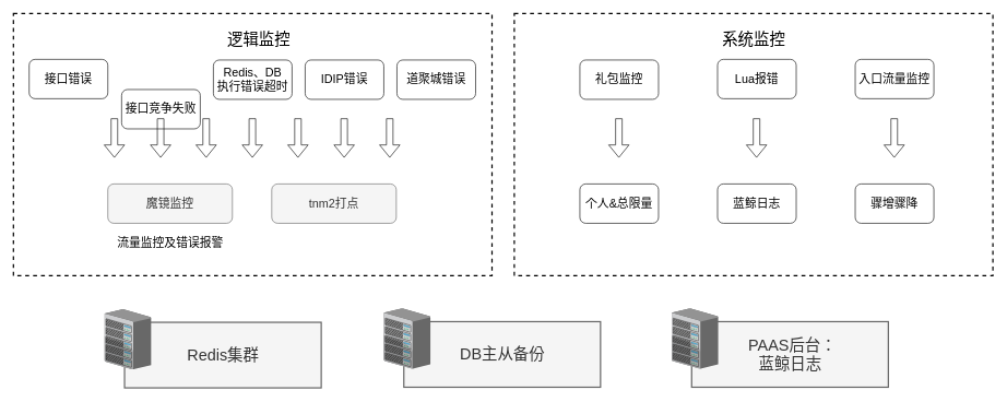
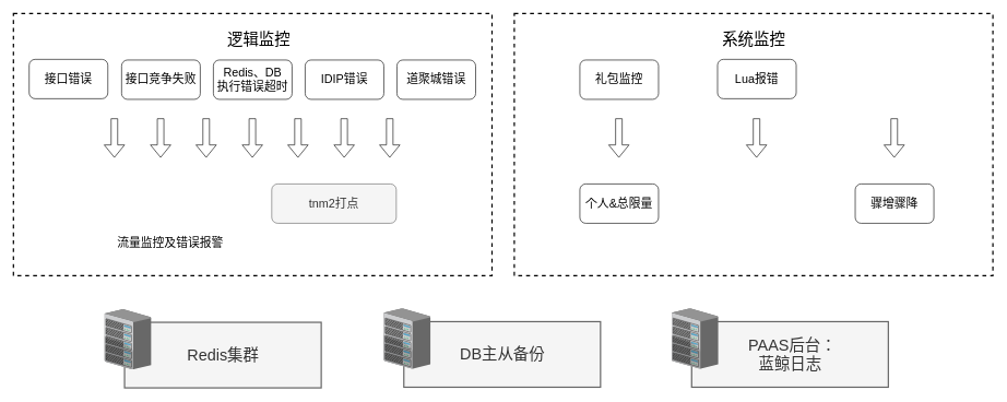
  <mxCell id="0" />
  <mxCell id="1" parent="0" />
  <mxCell id="2" value="" style="rounded=0;whiteSpace=wrap;html=1;fontSize=18;dashed=1;strokeWidth=2;fillColor=none;" vertex="1" parent="1"><mxGeometry x="20" y="20" width="730" height="400" as="geometry" /></mxCell>
  <mxCell id="3" value="&lt;font style=&quot;font-size: 18px;&quot;&gt;接口错误&lt;/font&gt;" style="rounded=1;whiteSpace=wrap;html=1;" vertex="1" parent="1"><mxGeometry x="44" y="90" width="120" height="60" as="geometry" /></mxCell>
- <mxCell id="4" value="&lt;font style=&quot;font-size: 18px;&quot;&gt;接口竞争失败&lt;/font&gt;" style="rounded=1;whiteSpace=wrap;html=1;" vertex="1" parent="1"><mxGeometry x="185" y="136" width="120" height="60" as="geometry" /></mxCell>
+ <mxCell id="4" value="&lt;font style=&quot;font-size: 18px;&quot;&gt;接口竞争失败&lt;/font&gt;" style="rounded=1;whiteSpace=wrap;html=1;" vertex="1" parent="1"><mxGeometry x="185" y="91" width="120" height="60" as="geometry" /></mxCell>
  <mxCell id="5" value="&lt;font style=&quot;font-size: 18px;&quot;&gt;Redis、DB&lt;br&gt;执行错误超时&lt;/font&gt;" style="rounded=1;whiteSpace=wrap;html=1;" vertex="1" parent="1"><mxGeometry x="325" y="91" width="120" height="60" as="geometry" /></mxCell>
  <mxCell id="6" value="&lt;font style=&quot;font-size: 18px;&quot;&gt;IDIP错误&lt;/font&gt;" style="rounded=1;whiteSpace=wrap;html=1;" vertex="1" parent="1"><mxGeometry x="465" y="91" width="120" height="60" as="geometry" /></mxCell>
  <mxCell id="7" value="&lt;font style=&quot;font-size: 18px;&quot;&gt;道聚城错误&lt;/font&gt;" style="rounded=1;whiteSpace=wrap;html=1;" vertex="1" parent="1"><mxGeometry x="605" y="91" width="120" height="60" as="geometry" /></mxCell>
- <mxCell id="8" value="&lt;font style=&quot;font-size: 18px;&quot;&gt;魔镜监控&lt;/font&gt;" style="rounded=1;whiteSpace=wrap;html=1;fillColor=#f5f5f5;fontColor=#333333;strokeColor=#666666;" vertex="1" parent="1"><mxGeometry x="164" y="280" width="190" height="60" as="geometry" /></mxCell>
  <mxCell id="9" value="&lt;font style=&quot;font-size: 18px;&quot;&gt;tnm2打点&lt;/font&gt;" style="rounded=1;whiteSpace=wrap;html=1;fillColor=#f5f5f5;fontColor=#333333;strokeColor=#666666;" vertex="1" parent="1"><mxGeometry x="414" y="280" width="190" height="60" as="geometry" /></mxCell>
  <mxCell id="10" value="流量监控及错误报警" style="text;html=1;align=center;verticalAlign=middle;resizable=0;points=[];autosize=1;strokeColor=none;fillColor=none;fontSize=18;" vertex="1" parent="1"><mxGeometry x="164" y="350" width="190" height="40" as="geometry" /></mxCell>
  <mxCell id="11" value="" style="shape=flexArrow;endArrow=classic;html=1;rounded=0;fontSize=18;" edge="1" parent="1"><mxGeometry width="50" height="50" relative="1" as="geometry"><mxPoint x="174" y="180" as="sourcePoint" /><mxPoint x="174" y="240" as="targetPoint" /></mxGeometry></mxCell>
  <mxCell id="12" value="" style="shape=flexArrow;endArrow=classic;html=1;rounded=0;fontSize=18;" edge="1" parent="1"><mxGeometry width="50" height="50" relative="1" as="geometry"><mxPoint x="384.5" y="180" as="sourcePoint" /><mxPoint x="384.5" y="240" as="targetPoint" /></mxGeometry></mxCell>
  <mxCell id="13" value="" style="shape=flexArrow;endArrow=classic;html=1;rounded=0;fontSize=18;" edge="1" parent="1"><mxGeometry width="50" height="50" relative="1" as="geometry"><mxPoint x="454" y="180" as="sourcePoint" /><mxPoint x="454" y="240" as="targetPoint" /></mxGeometry></mxCell>
  <mxCell id="14" value="" style="shape=flexArrow;endArrow=classic;html=1;rounded=0;fontSize=18;" edge="1" parent="1"><mxGeometry width="50" height="50" relative="1" as="geometry"><mxPoint x="524.5" y="180" as="sourcePoint" /><mxPoint x="524.5" y="240" as="targetPoint" /></mxGeometry></mxCell>
  <mxCell id="15" value="" style="shape=flexArrow;endArrow=classic;html=1;rounded=0;fontSize=18;" edge="1" parent="1"><mxGeometry width="50" height="50" relative="1" as="geometry"><mxPoint x="594" y="180" as="sourcePoint" /><mxPoint x="594" y="240" as="targetPoint" /></mxGeometry></mxCell>
  <mxCell id="16" value="" style="shape=flexArrow;endArrow=classic;html=1;rounded=0;fontSize=18;" edge="1" parent="1"><mxGeometry width="50" height="50" relative="1" as="geometry"><mxPoint x="244.5" y="180" as="sourcePoint" /><mxPoint x="244.5" y="240" as="targetPoint" /></mxGeometry></mxCell>
  <mxCell id="17" value="" style="shape=flexArrow;endArrow=classic;html=1;rounded=0;fontSize=18;" edge="1" parent="1"><mxGeometry width="50" height="50" relative="1" as="geometry"><mxPoint x="314" y="180" as="sourcePoint" /><mxPoint x="314" y="240" as="targetPoint" /></mxGeometry></mxCell>
  <mxCell id="18" value="" style="rounded=0;whiteSpace=wrap;html=1;fontSize=18;dashed=1;strokeWidth=2;fillColor=none;" vertex="1" parent="1"><mxGeometry x="784" y="20" width="730" height="400" as="geometry" /></mxCell>
  <mxCell id="19" value="&lt;font style=&quot;font-size: 24px;&quot;&gt;逻辑监控&lt;/font&gt;" style="text;html=1;align=center;verticalAlign=middle;resizable=0;points=[];autosize=1;strokeColor=none;fillColor=none;fontSize=18;" vertex="1" parent="1"><mxGeometry x="334" y="40" width="120" height="40" as="geometry" /></mxCell>
  <mxCell id="20" value="&lt;font style=&quot;font-size: 24px;&quot;&gt;系统监控&lt;/font&gt;" style="text;html=1;align=center;verticalAlign=middle;resizable=0;points=[];autosize=1;strokeColor=none;fillColor=none;fontSize=18;" vertex="1" parent="1"><mxGeometry x="1089" y="40" width="120" height="40" as="geometry" /></mxCell>
  <mxCell id="21" value="&lt;font style=&quot;font-size: 18px;&quot;&gt;礼包监控&lt;/font&gt;" style="rounded=1;whiteSpace=wrap;html=1;" vertex="1" parent="1"><mxGeometry x="884" y="91" width="120" height="60" as="geometry" /></mxCell>
  <mxCell id="22" value="&lt;font style=&quot;font-size: 18px;&quot;&gt;Lua报错&lt;/font&gt;" style="rounded=1;whiteSpace=wrap;html=1;" vertex="1" parent="1"><mxGeometry x="1094" y="90" width="120" height="60" as="geometry" /></mxCell>
- <mxCell id="23" value="&lt;font style=&quot;font-size: 18px;&quot;&gt;入口流量监控&lt;/font&gt;" style="rounded=1;whiteSpace=wrap;html=1;" vertex="1" parent="1"><mxGeometry x="1304" y="90" width="120" height="60" as="geometry" /></mxCell>
  <mxCell id="24" value="&lt;font style=&quot;font-size: 18px;&quot;&gt;个人&amp;amp;总限量&lt;/font&gt;" style="rounded=1;whiteSpace=wrap;html=1;" vertex="1" parent="1"><mxGeometry x="884" y="280" width="120" height="60" as="geometry" /></mxCell>
- <mxCell id="25" value="&lt;font style=&quot;font-size: 18px;&quot;&gt;蓝鲸日志&lt;/font&gt;" style="rounded=1;whiteSpace=wrap;html=1;" vertex="1" parent="1"><mxGeometry x="1094" y="280" width="120" height="60" as="geometry" /></mxCell>
  <mxCell id="26" value="&lt;font style=&quot;font-size: 18px;&quot;&gt;骤增骤降&lt;/font&gt;" style="rounded=1;whiteSpace=wrap;html=1;" vertex="1" parent="1"><mxGeometry x="1304" y="280" width="120" height="60" as="geometry" /></mxCell>
  <mxCell id="27" value="" style="shape=flexArrow;endArrow=classic;html=1;rounded=0;fontSize=18;" edge="1" parent="1"><mxGeometry width="50" height="50" relative="1" as="geometry"><mxPoint x="943.5" y="180" as="sourcePoint" /><mxPoint x="943.5" y="240" as="targetPoint" /></mxGeometry></mxCell>
  <mxCell id="28" value="" style="shape=flexArrow;endArrow=classic;html=1;rounded=0;fontSize=18;" edge="1" parent="1"><mxGeometry width="50" height="50" relative="1" as="geometry"><mxPoint x="1153.5" y="180" as="sourcePoint" /><mxPoint x="1153.5" y="240" as="targetPoint" /></mxGeometry></mxCell>
  <mxCell id="29" value="" style="shape=flexArrow;endArrow=classic;html=1;rounded=0;fontSize=18;" edge="1" parent="1"><mxGeometry width="50" height="50" relative="1" as="geometry"><mxPoint x="1363.5" y="180" as="sourcePoint" /><mxPoint x="1363.5" y="240" as="targetPoint" /></mxGeometry></mxCell>
  <mxCell id="30" value="&lt;font style=&quot;font-size: 24px;&quot;&gt;Redis集群&lt;/font&gt;" style="rounded=0;whiteSpace=wrap;html=1;strokeWidth=2;fontSize=24;fillColor=#f5f5f5;strokeColor=#666666;fontColor=#333333;" vertex="1" parent="1"><mxGeometry x="189.5" y="491" width="300" height="100" as="geometry" /></mxCell>
  <mxCell id="31" value="" style="verticalLabelPosition=bottom;sketch=0;aspect=fixed;html=1;verticalAlign=top;strokeColor=none;align=center;outlineConnect=0;shape=mxgraph.citrix.chassis;strokeWidth=2;fontSize=24;fillColor=default;" vertex="1" parent="1"><mxGeometry x="159" y="471" width="71" height="91.66" as="geometry" /></mxCell>
  <mxCell id="32" value="&lt;font style=&quot;font-size: 24px;&quot;&gt;DB主从备份&lt;/font&gt;" style="rounded=0;whiteSpace=wrap;html=1;strokeWidth=2;fontSize=24;fillColor=#f5f5f5;strokeColor=#666666;fontColor=#333333;" vertex="1" parent="1"><mxGeometry x="615.5" y="490" width="300" height="100" as="geometry" /></mxCell>
  <mxCell id="33" value="" style="verticalLabelPosition=bottom;sketch=0;aspect=fixed;html=1;verticalAlign=top;strokeColor=none;align=center;outlineConnect=0;shape=mxgraph.citrix.chassis;strokeWidth=2;fontSize=24;fillColor=default;" vertex="1" parent="1"><mxGeometry x="585" y="470" width="71" height="91.66" as="geometry" /></mxCell>
  <mxCell id="34" value="&lt;font style=&quot;font-size: 24px;&quot;&gt;&amp;nbsp;PAAS后台：&lt;br&gt;蓝鲸日志&lt;/font&gt;" style="rounded=0;whiteSpace=wrap;html=1;strokeWidth=2;fontSize=24;fillColor=#f5f5f5;strokeColor=#666666;fontColor=#333333;" vertex="1" parent="1"><mxGeometry x="1054.5" y="490" width="300" height="100" as="geometry" /></mxCell>
  <mxCell id="35" value="" style="verticalLabelPosition=bottom;sketch=0;aspect=fixed;html=1;verticalAlign=top;strokeColor=none;align=center;outlineConnect=0;shape=mxgraph.citrix.chassis;strokeWidth=2;fontSize=24;fillColor=default;" vertex="1" parent="1"><mxGeometry x="1024" y="470" width="71" height="91.66" as="geometry" /></mxCell>
